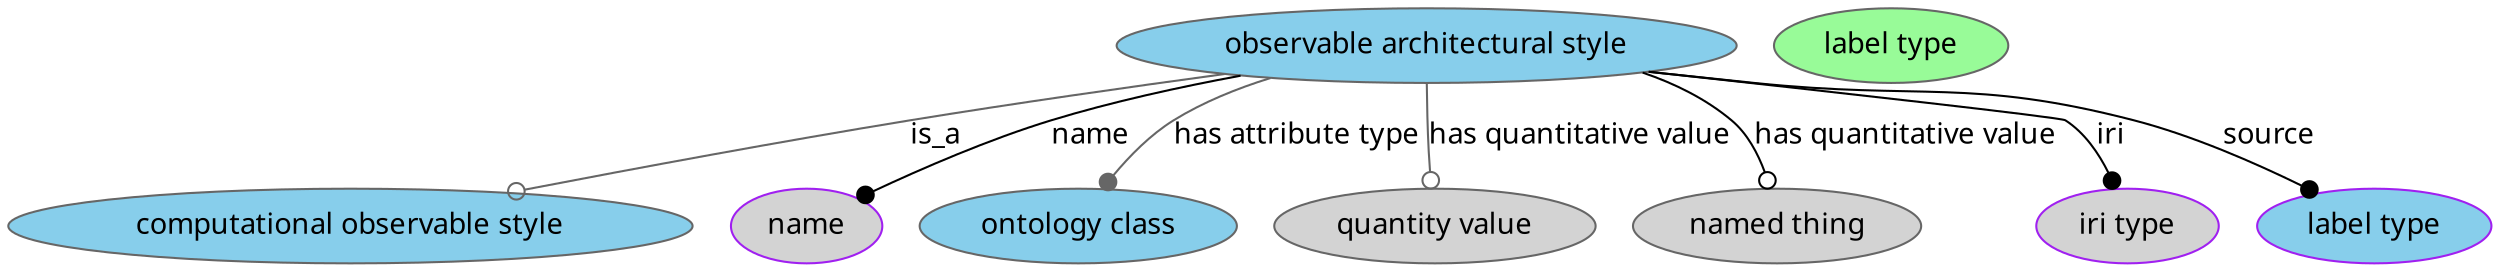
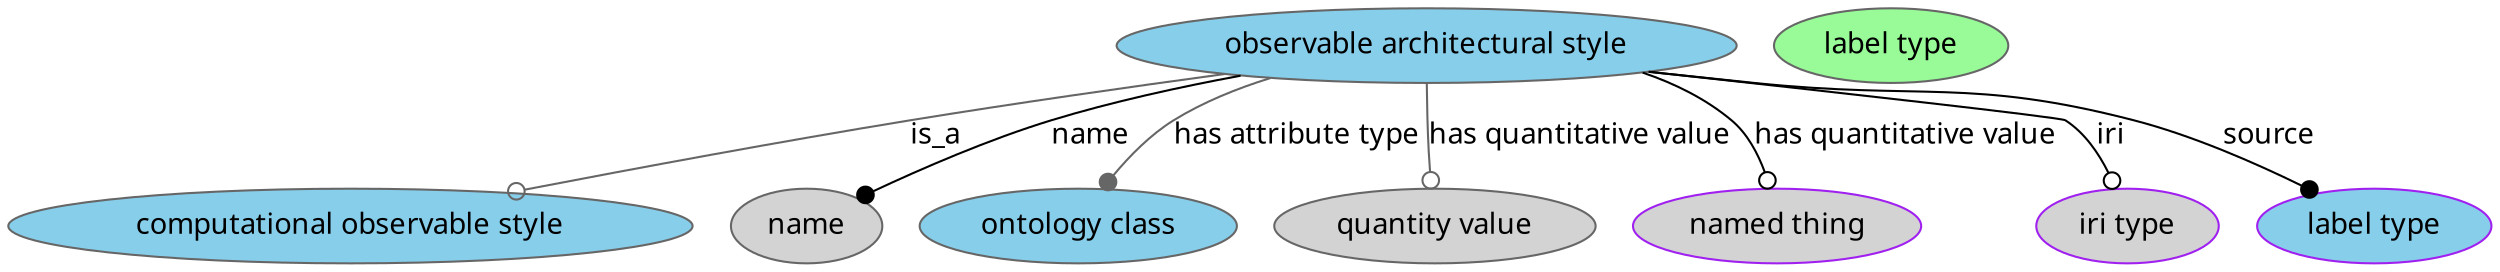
  digraph {
    fontname="Noto Sans"
    node [color=gray40 fillcolor=skyblue fontname="Noto Sans" style=filled]
    edge [arrowhead=odot color=black fontname="Noto Sans" style=solid]
    n1 [height=0.5 label="observable architectural style" width=4.1524]
    n2 [height=0.5 label="computational observable style" width=4.5857]
-   name [color=purple fillcolor=lightgrey height=0.5 width=1.011]
+   name [fillcolor=lightgrey height=0.5 width=1.011]
    n4 [height=0.5 label="ontology class" width=2.1304]
    n5 [fillcolor=lightgrey height=0.5 label="quantity value" width=2.1484]
-   n6 [fillcolor=lightgrey height=0.5 label="named thing" width=1.9318]
+   n6 [color=purple fillcolor=lightgrey height=0.5 label="named thing" width=1.9318]
    n7 [color=purple fillcolor=lightgrey height=0.5 label="iri type" width=1.2277]
    n8 [color=purple height=0.5 label="label type" width=1.5707]
    n9 [fillcolor=palegreen height=0.5 label="label type" width=1.5707]
    n1 -> n2 [color=gray40 label=is_a style=""]
    n1 -> name [arrowhead=dot label=name]
    n1 -> n4 [arrowhead=dot color=gray40 label="has attribute type"]
    n1 -> n5 [color=gray40 label="has quantitative value"]
    n1 -> n6 [label="has quantitative value"]
-   n1 -> n7 [arrowhead=dot label=iri]
+   n1 -> n7 [label=iri]
    n1 -> n8 [arrowhead=dot label=source]
  }
